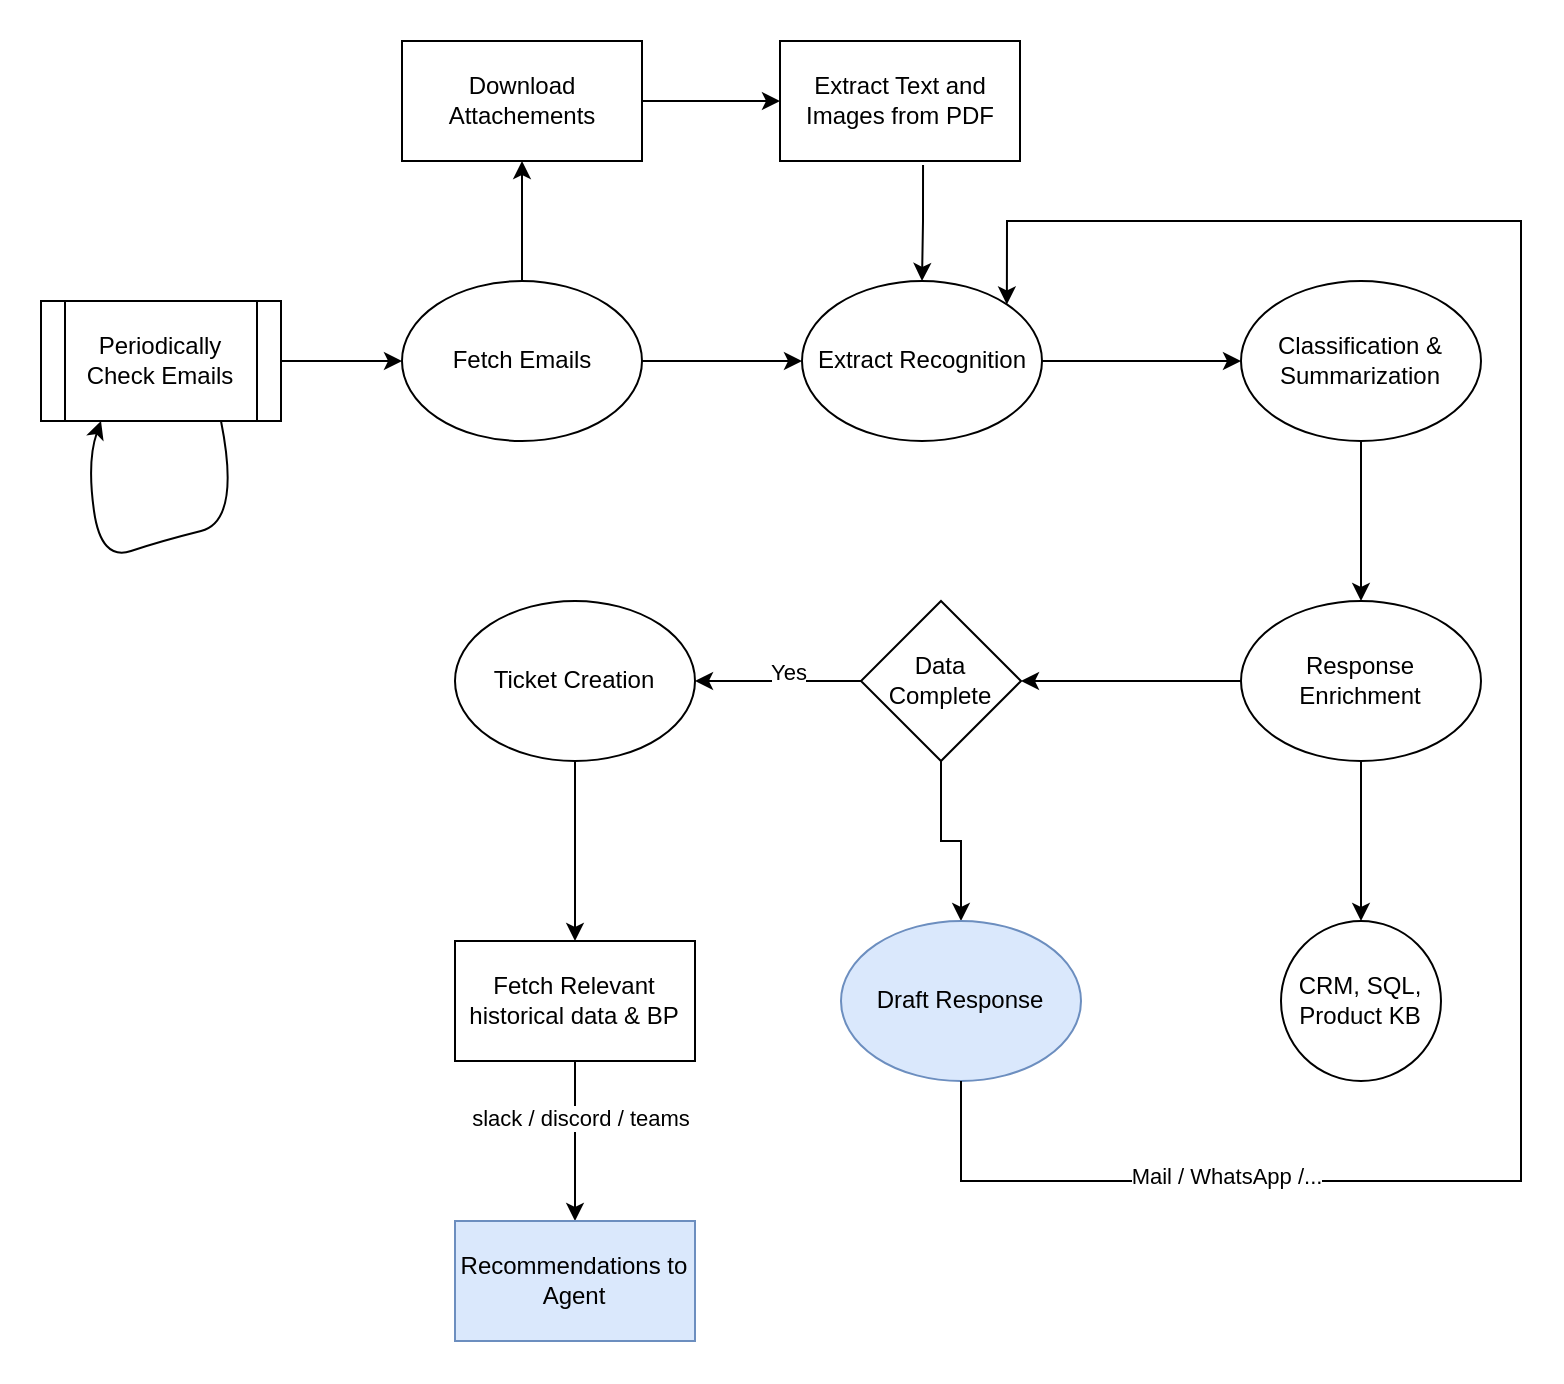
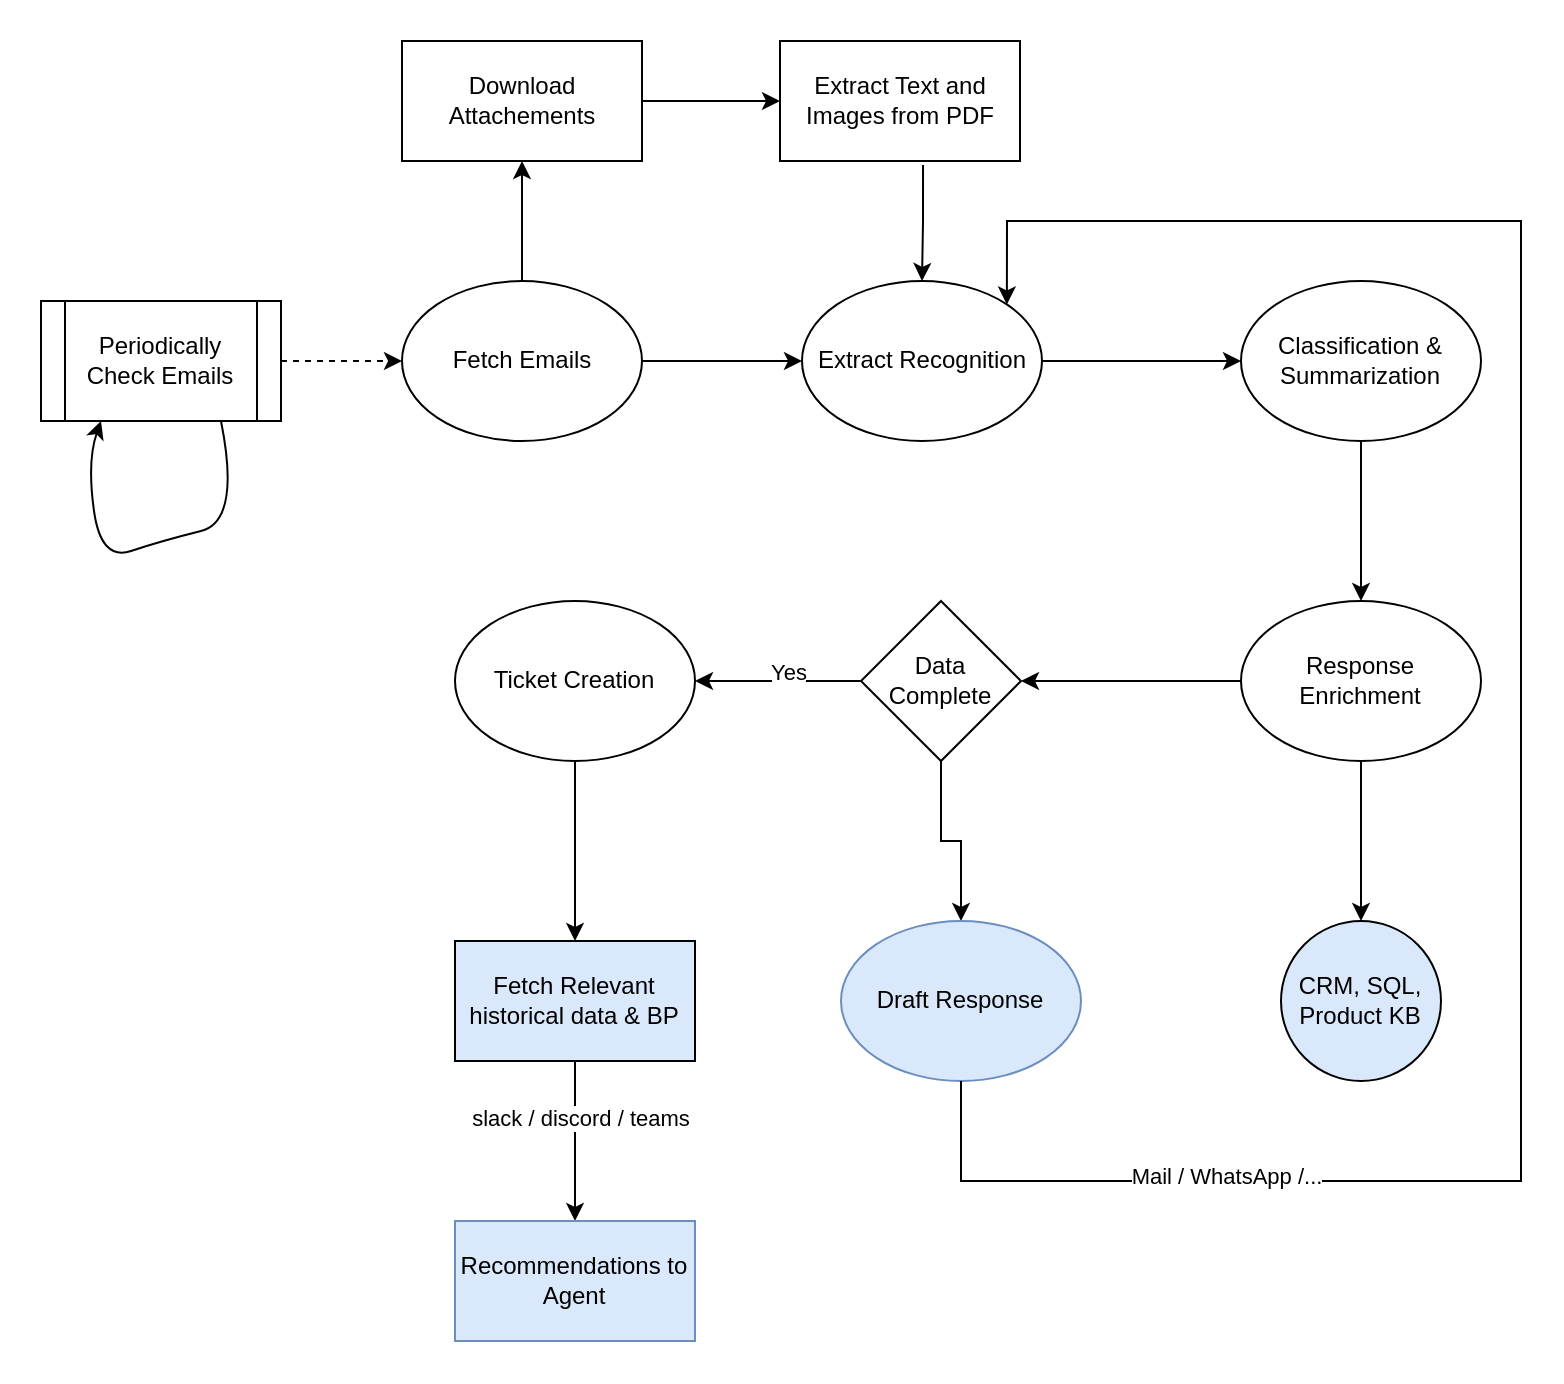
  <mxCell id="0" />
  <mxCell id="1" parent="0" />
- <mxCell id="2" value="" style="edgeStyle=orthogonalEdgeStyle;rounded=0;orthogonalLoop=1;jettySize=auto;html=1;exitX=1;exitY=0.5;exitDx=0;exitDy=0;" edge="1" parent="1" source="19" target="7"><mxGeometry relative="1" as="geometry" /></mxCell>
+ <mxCell id="2" value="" style="edgeStyle=orthogonalEdgeStyle;rounded=0;orthogonalLoop=1;jettySize=auto;html=1;exitX=1;exitY=0.5;exitDx=0;exitDy=0;dashed=1;" edge="1" parent="1" source="19" target="7"><mxGeometry relative="1" as="geometry" /></mxCell>
  <mxCell id="3" value="" style="edgeStyle=orthogonalEdgeStyle;rounded=0;orthogonalLoop=1;jettySize=auto;html=1;" edge="1" parent="1" source="4" target="31"><mxGeometry relative="1" as="geometry" /></mxCell>
  <mxCell id="4" value="Ticket Creation" style="ellipse;whiteSpace=wrap;html=1;" vertex="1" parent="1"><mxGeometry x="227" y="300" width="120" height="80" as="geometry" /></mxCell>
  <mxCell id="5" value="" style="edgeStyle=orthogonalEdgeStyle;rounded=0;orthogonalLoop=1;jettySize=auto;html=1;" edge="1" parent="1" source="7" target="9"><mxGeometry relative="1" as="geometry" /></mxCell>
  <mxCell id="6" value="" style="edgeStyle=orthogonalEdgeStyle;rounded=0;orthogonalLoop=1;jettySize=auto;html=1;" edge="1" parent="1" source="7" target="21"><mxGeometry relative="1" as="geometry" /></mxCell>
  <mxCell id="7" value="Fetch Emails" style="ellipse;whiteSpace=wrap;html=1;" vertex="1" parent="1"><mxGeometry x="200.5" y="140" width="120" height="80" as="geometry" /></mxCell>
  <mxCell id="8" value="" style="edgeStyle=orthogonalEdgeStyle;rounded=0;orthogonalLoop=1;jettySize=auto;html=1;" edge="1" parent="1" source="9" target="11"><mxGeometry relative="1" as="geometry" /></mxCell>
  <mxCell id="9" value="Extract Recognition" style="ellipse;whiteSpace=wrap;html=1;" vertex="1" parent="1"><mxGeometry x="400.5" y="140" width="120" height="80" as="geometry" /></mxCell>
  <mxCell id="10" value="" style="edgeStyle=orthogonalEdgeStyle;rounded=0;orthogonalLoop=1;jettySize=auto;html=1;" edge="1" parent="1" source="11" target="15"><mxGeometry relative="1" as="geometry" /></mxCell>
  <mxCell id="11" value="Classification &amp;amp; Summarization" style="ellipse;whiteSpace=wrap;html=1;" vertex="1" parent="1"><mxGeometry x="620" y="140" width="120" height="80" as="geometry" /></mxCell>
  <mxCell id="12" value="" style="edgeStyle=orthogonalEdgeStyle;rounded=0;orthogonalLoop=1;jettySize=auto;html=1;exitX=0.5;exitY=1;exitDx=0;exitDy=0;" edge="1" parent="1" source="18" target="16"><mxGeometry relative="1" as="geometry" /></mxCell>
  <mxCell id="13" value="" style="edgeStyle=orthogonalEdgeStyle;rounded=0;orthogonalLoop=1;jettySize=auto;html=1;" edge="1" parent="1" source="15" target="18"><mxGeometry relative="1" as="geometry" /></mxCell>
  <mxCell id="14" value="" style="edgeStyle=orthogonalEdgeStyle;rounded=0;orthogonalLoop=1;jettySize=auto;html=1;" edge="1" parent="1" source="15" target="24"><mxGeometry relative="1" as="geometry" /></mxCell>
  <mxCell id="15" value="Response Enrichment" style="ellipse;whiteSpace=wrap;html=1;" vertex="1" parent="1"><mxGeometry x="620" y="300" width="120" height="80" as="geometry" /></mxCell>
  <mxCell id="16" value="Draft Response" style="ellipse;whiteSpace=wrap;html=1;fillColor=#dae8fc;strokeColor=#6c8ebf;" vertex="1" parent="1"><mxGeometry x="420" y="460" width="120" height="80" as="geometry" /></mxCell>
  <mxCell id="17" value="" style="curved=1;endArrow=classic;html=1;rounded=0;exitX=0.75;exitY=1;exitDx=0;exitDy=0;entryX=0.25;entryY=1;entryDx=0;entryDy=0;" edge="1" parent="1" source="19" target="19"><mxGeometry width="50" height="50" relative="1" as="geometry"><mxPoint x="190" y="390" as="sourcePoint" /><mxPoint x="70" y="240" as="targetPoint" /><Array as="points"><mxPoint x="120" y="260" /><mxPoint x="80" y="270" /><mxPoint x="50" y="280" /><mxPoint x="43" y="230" /></Array></mxGeometry></mxCell>
  <mxCell id="18" value="Data Complete" style="rhombus;whiteSpace=wrap;html=1;" vertex="1" parent="1"><mxGeometry x="430" y="300" width="80" height="80" as="geometry" /></mxCell>
  <mxCell id="19" value="Periodically Check Emails" style="shape=process;whiteSpace=wrap;html=1;backgroundOutline=1;" vertex="1" parent="1"><mxGeometry x="20" y="150" width="120" height="60" as="geometry" /></mxCell>
  <mxCell id="20" value="" style="edgeStyle=orthogonalEdgeStyle;rounded=0;orthogonalLoop=1;jettySize=auto;html=1;" edge="1" parent="1" source="21" target="22"><mxGeometry relative="1" as="geometry" /></mxCell>
  <mxCell id="21" value="Download Attachements" style="whiteSpace=wrap;html=1;" vertex="1" parent="1"><mxGeometry x="200.5" y="20" width="120" height="60" as="geometry" /></mxCell>
  <mxCell id="22" value="Extract Text and Images from PDF" style="whiteSpace=wrap;html=1;" vertex="1" parent="1"><mxGeometry x="389.5" y="20" width="120" height="60" as="geometry" /></mxCell>
  <mxCell id="23" value="" style="edgeStyle=orthogonalEdgeStyle;rounded=0;orthogonalLoop=1;jettySize=auto;html=1;exitX=0.596;exitY=1.033;exitDx=0;exitDy=0;exitPerimeter=0;" edge="1" parent="1" source="22" target="9"><mxGeometry relative="1" as="geometry"><mxPoint x="271" y="150" as="sourcePoint" /><mxPoint x="271" y="90" as="targetPoint" /></mxGeometry></mxCell>
- <mxCell id="24" value="CRM, SQL, Product KB" style="ellipse;whiteSpace=wrap;html=1;" vertex="1" parent="1"><mxGeometry x="640" y="460" width="80" height="80" as="geometry" /></mxCell>
+ <mxCell id="24" value="CRM, SQL, Product KB" style="ellipse;whiteSpace=wrap;html=1;fillColor=#dae8fc;" vertex="1" parent="1"><mxGeometry x="640" y="460" width="80" height="80" as="geometry" /></mxCell>
  <mxCell id="25" value="" style="edgeStyle=orthogonalEdgeStyle;rounded=0;orthogonalLoop=1;jettySize=auto;html=1;exitX=0;exitY=0.5;exitDx=0;exitDy=0;entryX=1;entryY=0.5;entryDx=0;entryDy=0;" edge="1" parent="1" source="18" target="4"><mxGeometry relative="1" as="geometry"><mxPoint x="630" y="350" as="sourcePoint" /><mxPoint x="530" y="350" as="targetPoint" /></mxGeometry></mxCell>
  <mxCell id="26" value="Yes" style="edgeLabel;html=1;align=center;verticalAlign=middle;resizable=0;points=[];" vertex="1" connectable="0" parent="25"><mxGeometry x="-0.118" y="-5" relative="1" as="geometry"><mxPoint as="offset" /></mxGeometry></mxCell>
  <mxCell id="27" value="" style="endArrow=classic;html=1;rounded=0;exitX=0.5;exitY=1;exitDx=0;exitDy=0;entryX=1;entryY=0;entryDx=0;entryDy=0;" edge="1" parent="1" source="16" target="9"><mxGeometry width="50" height="50" relative="1" as="geometry"><mxPoint x="510" y="640" as="sourcePoint" /><mxPoint x="560" y="590" as="targetPoint" /><Array as="points"><mxPoint x="480" y="590" /><mxPoint x="760" y="590" /><mxPoint x="760" y="350" /><mxPoint x="760" y="110" /><mxPoint x="503" y="110" /></Array></mxGeometry></mxCell>
  <mxCell id="28" value="Mail / WhatsApp /..." style="edgeLabel;html=1;align=center;verticalAlign=middle;resizable=0;points=[];" vertex="1" connectable="0" parent="27"><mxGeometry x="-0.672" y="3" relative="1" as="geometry"><mxPoint as="offset" /></mxGeometry></mxCell>
  <mxCell id="29" value="" style="edgeStyle=orthogonalEdgeStyle;rounded=0;orthogonalLoop=1;jettySize=auto;html=1;" edge="1" parent="1" source="31" target="32"><mxGeometry relative="1" as="geometry" /></mxCell>
  <mxCell id="30" value="slack / discord / teams" style="edgeLabel;html=1;align=center;verticalAlign=middle;resizable=0;points=[];" vertex="1" connectable="0" parent="29"><mxGeometry x="-0.3" y="2" relative="1" as="geometry"><mxPoint as="offset" /></mxGeometry></mxCell>
- <mxCell id="31" value="Fetch Relevant historical data &amp;amp; BP" style="whiteSpace=wrap;html=1;" vertex="1" parent="1"><mxGeometry x="227" y="470" width="120" height="60" as="geometry" /></mxCell>
+ <mxCell id="31" value="Fetch Relevant historical data &amp;amp; BP" style="whiteSpace=wrap;html=1;fillColor=#dae8fc;" vertex="1" parent="1"><mxGeometry x="227" y="470" width="120" height="60" as="geometry" /></mxCell>
  <mxCell id="32" value="Recommendations to Agent" style="whiteSpace=wrap;html=1;fillColor=#dae8fc;strokeColor=#6c8ebf;" vertex="1" parent="1"><mxGeometry x="227" y="610" width="120" height="60" as="geometry" /></mxCell>
